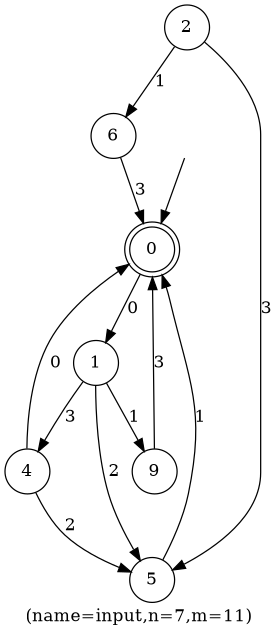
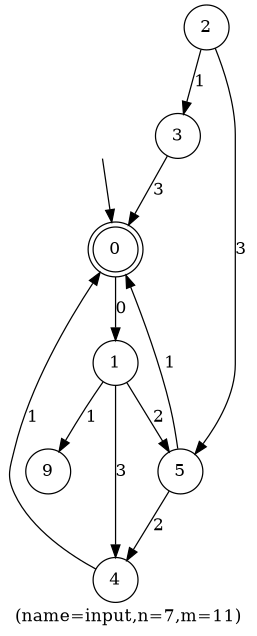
  digraph {
    fontname="DejaVu Serif"
    label="(name=input,n=7,m=11)"
    node [fontname="DejaVu Serif" shape=circle]
    edge [fontname="DejaVu Serif"]
    _nil [style=invis shape=""]
    0 [shape=doublecircle]
    1
    n4 [label=9]
    4
    5
    2
-   3 [label=6]
+   3
    _nil -> 0
    0 -> 1 [label=0]
    1 -> n4 [label=1]
    1 -> 4 [label=3]
    1 -> 5 [label=2]
-   n4 -> 0 [label=3]
-   4 -> 0 [label=0]
-   4 -> 5 [label=2]
+   4 -> 0 [label=1]
+   5 -> 4 [label=2]
    5 -> 0 [label=1]
    2 -> 5 [label=3]
    2 -> 3 [label=1]
    3 -> 0 [label=3]
  }
